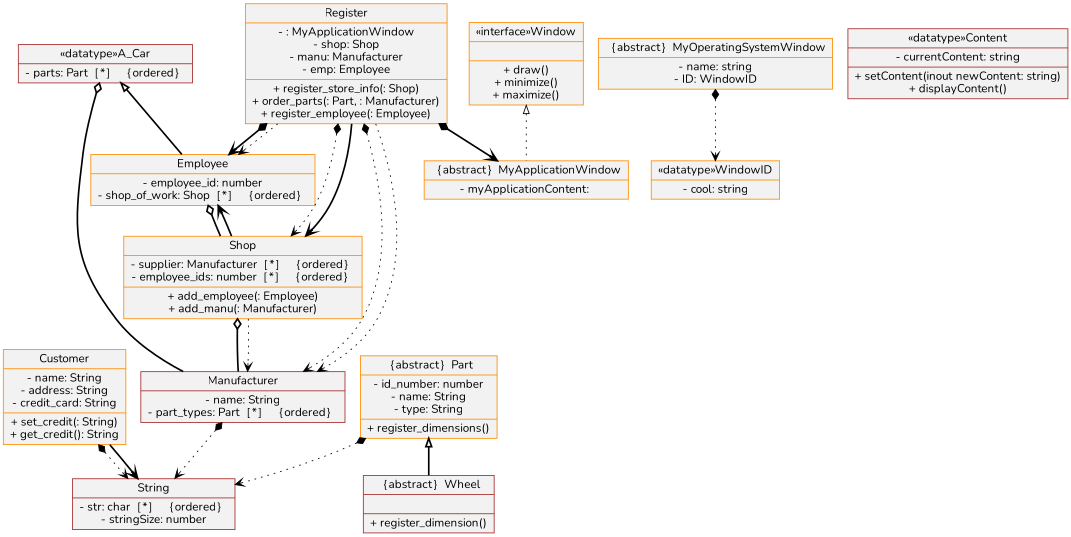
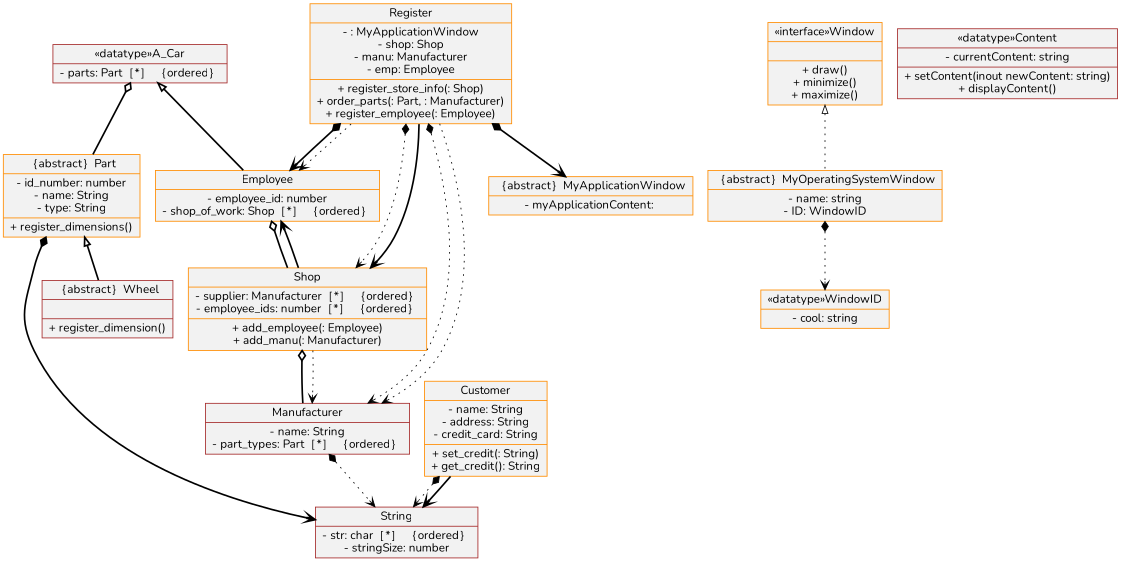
  digraph {
    fontname=Nunito
    node [color=darkorange fillcolor=gray95 fontname=Nunito shape=record style=filled]
    edge [arrowhead=vee arrowtail=diamond dir=both fontname=Nunito labeldistance=2.0 style=bold]
    n1 [color=brown label="{ «datatype»A_Car|- parts: Part［*］ ｛ordered｝\n}"]
    n2 [label="{ ｛abstract｝Part|- id_number: number\n- name: String\n- type: String\n|+ register_dimensions()\n}"]
    n3 [label="{ Employee|- employee_id: number\n- shop_of_work: Shop［*］ ｛ordered｝\n}"]
    n4 [color=brown label="{ String|- str: char［*］ ｛ordered｝\n- stringSize: number\n}"]
    n5 [color=brown label="{ ｛abstract｝Wheel||+ register_dimension()\n}"]
    n6 [label="{ Customer|- name: String\n- address: String\n- credit_card: String\n|+ set_credit(: String)\n+ get_credit(): String\n}"]
    n7 [label="{ Shop|- supplier: Manufacturer［*］ ｛ordered｝\n- employee_ids: number［*］ ｛ordered｝\n|+ add_employee(: Employee)\n+ add_manu(: Manufacturer)\n}"]
    n8 [color=brown label="{ Manufacturer|- name: String\n- part_types: Part［*］ ｛ordered｝\n}"]
    n9 [label="{ Register|- : MyApplicationWindow\n- shop: Shop\n- manu: Manufacturer\n- emp: Employee\n|+ register_store_info(: Shop)\n+ order_parts(: Part, : Manufacturer)\n+ register_employee(: Employee)\n}"]
    n10 [label="{ ｛abstract｝MyApplicationWindow|- myApplicationContent: \n}"]
    n11 [label="{ «interface»Window||+ draw()\n+ minimize()\n+ maximize()\n}"]
    n12 [label="{ ｛abstract｝MyOperatingSystemWindow|- name: string\n- ID: WindowID\n}"]
    n13 [label="{ «datatype»WindowID|- cool: string\n}"]
    n14 [color=brown label="{ «datatype»Content|- currentContent: string\n|+ setContent(inout newContent: string)\n+ displayContent()\n}"]
-   n1 -> n8 [arrowhead=none arrowtail=odiamond]
+   n1 -> n2 [arrowhead=none arrowtail=odiamond]
    n1 -> n3 [arrowhead=none arrowtail=empty]
-   n2 -> n4 [style=dotted]
+   n2 -> n4
    n2 -> n5 [arrowhead=none arrowtail=empty]
    n3 -> n7 [arrowhead=none arrowtail=odiamond]
    n6 -> n4 [style=dotted]
    n6 -> n4 [arrowtail=none]
    n7 -> n3 [arrowtail=none]
    n7 -> n8 [arrowhead=none arrowtail=odiamond]
    n7 -> n8 [arrowtail=none style=dotted]
    n8 -> n4 [style=dotted]
    n9 -> n3
    n9 -> n3 [arrowtail=none style=dotted]
    n9 -> n7 [style=dotted]
    n9 -> n7 [arrowtail=none]
    n9 -> n8 [style=dotted]
    n9 -> n8 [arrowtail=none style=dotted]
    n9 -> n10
-   n11 -> n10 [arrowhead=none arrowtail=empty style=dotted]
+   n11 -> n12 [arrowhead=none arrowtail=empty style=dotted]
    n12 -> n13 [style=dotted]
  }
